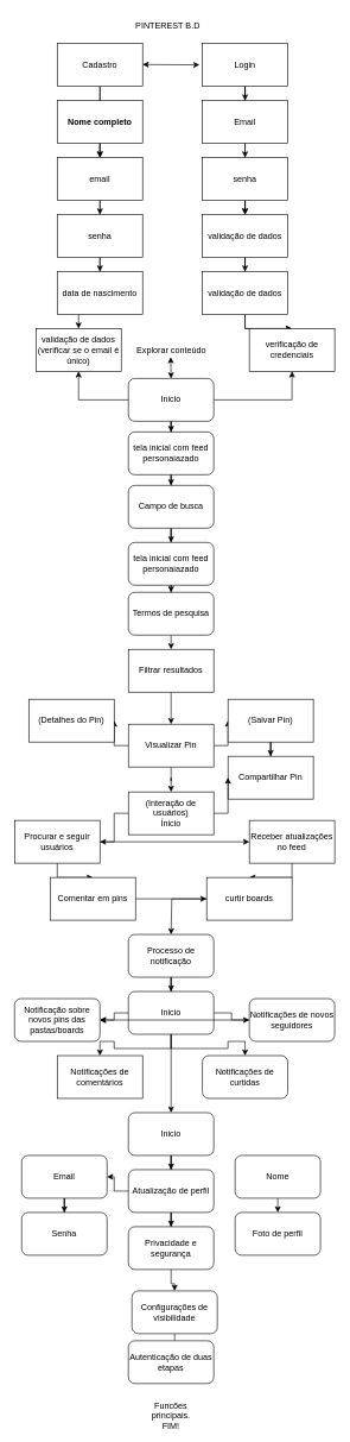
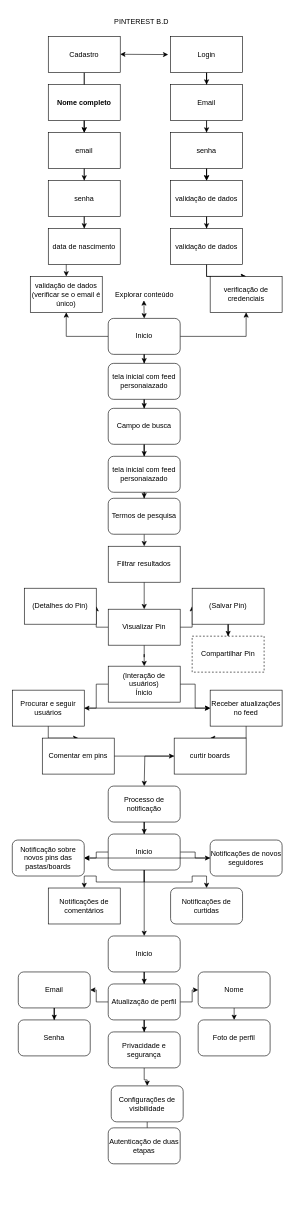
  <mxCell id="0" />
  <mxCell id="1" parent="0" />
  <mxCell id="2" value="" style="edgeStyle=orthogonalEdgeStyle;rounded=0;orthogonalLoop=1;jettySize=auto;html=1;" parent="1" source="4" target="12" edge="1"><mxGeometry relative="1" as="geometry" /></mxCell>
  <mxCell id="3" value="" style="edgeStyle=orthogonalEdgeStyle;rounded=0;orthogonalLoop=1;jettySize=auto;html=1;" parent="1" source="4" target="12" edge="1"><mxGeometry relative="1" as="geometry" /></mxCell>
  <mxCell id="4" value="Cadastro" style="rounded=0;whiteSpace=wrap;html=1;" parent="1" vertex="1"><mxGeometry x="80" y="60" width="120" height="60" as="geometry" /></mxCell>
  <mxCell id="5" value="" style="endArrow=classic;startArrow=classic;html=1;rounded=0;entryX=0.485;entryY=0.4;entryDx=0;entryDy=0;entryPerimeter=0;" parent="1" edge="1"><mxGeometry width="50" height="50" relative="1" as="geometry"><mxPoint x="280" y="90" as="sourcePoint" /><mxPoint x="200" y="89.5" as="targetPoint" /></mxGeometry></mxCell>
  <mxCell id="6" value="" style="edgeStyle=orthogonalEdgeStyle;rounded=0;orthogonalLoop=1;jettySize=auto;html=1;" parent="1" source="8" target="18" edge="1"><mxGeometry relative="1" as="geometry" /></mxCell>
  <mxCell id="7" value="" style="edgeStyle=orthogonalEdgeStyle;rounded=0;orthogonalLoop=1;jettySize=auto;html=1;" parent="1" source="8" target="20" edge="1"><mxGeometry relative="1" as="geometry" /></mxCell>
  <mxCell id="8" value="Login" style="rounded=0;whiteSpace=wrap;html=1;" parent="1" vertex="1"><mxGeometry x="284" y="60" width="120" height="60" as="geometry" /></mxCell>
  <mxCell id="9" value="" style="edgeStyle=orthogonalEdgeStyle;rounded=0;orthogonalLoop=1;jettySize=auto;html=1;" parent="1" source="10" target="14" edge="1"><mxGeometry relative="1" as="geometry" /></mxCell>
  <mxCell id="10" value="&lt;b&gt;Nome completo&lt;/b&gt;" style="rounded=0;whiteSpace=wrap;html=1;" parent="1" vertex="1"><mxGeometry x="80" y="140" width="120" height="60" as="geometry" /></mxCell>
  <mxCell id="11" value="" style="edgeStyle=orthogonalEdgeStyle;rounded=0;orthogonalLoop=1;jettySize=auto;html=1;" parent="1" source="12" target="15" edge="1"><mxGeometry relative="1" as="geometry" /></mxCell>
  <mxCell id="12" value="email" style="rounded=0;whiteSpace=wrap;html=1;" parent="1" vertex="1"><mxGeometry x="80" y="220" width="120" height="60" as="geometry" /></mxCell>
  <mxCell id="13" value="" style="edgeStyle=orthogonalEdgeStyle;rounded=0;orthogonalLoop=1;jettySize=auto;html=1;" parent="1" source="14" target="16" edge="1"><mxGeometry relative="1" as="geometry" /></mxCell>
  <mxCell id="14" value="senha" style="rounded=0;whiteSpace=wrap;html=1;" parent="1" vertex="1"><mxGeometry x="80" y="300" width="120" height="60" as="geometry" /></mxCell>
  <mxCell id="15" value="data de nascimento" style="rounded=0;whiteSpace=wrap;html=1;" parent="1" vertex="1"><mxGeometry x="80" y="380" width="120" height="60" as="geometry" /></mxCell>
  <mxCell id="16" value="validação de dados&lt;div&gt;(verificar se o email é único)&lt;/div&gt;" style="rounded=0;whiteSpace=wrap;html=1;" parent="1" vertex="1"><mxGeometry x="50" y="460" width="120" height="60" as="geometry" /></mxCell>
  <mxCell id="17" value="" style="edgeStyle=orthogonalEdgeStyle;rounded=0;orthogonalLoop=1;jettySize=auto;html=1;" parent="1" source="18" target="22" edge="1"><mxGeometry relative="1" as="geometry" /></mxCell>
  <mxCell id="18" value="Email" style="rounded=0;whiteSpace=wrap;html=1;" parent="1" vertex="1"><mxGeometry x="284" y="140" width="120" height="60" as="geometry" /></mxCell>
  <mxCell id="19" value="" style="edgeStyle=orthogonalEdgeStyle;rounded=0;orthogonalLoop=1;jettySize=auto;html=1;" parent="1" source="20" target="22" edge="1"><mxGeometry relative="1" as="geometry" /></mxCell>
  <mxCell id="20" value="senha" style="rounded=0;whiteSpace=wrap;html=1;" parent="1" vertex="1"><mxGeometry x="284" y="220" width="120" height="60" as="geometry" /></mxCell>
  <mxCell id="21" value="" style="edgeStyle=orthogonalEdgeStyle;rounded=0;orthogonalLoop=1;jettySize=auto;html=1;" parent="1" source="22" target="25" edge="1"><mxGeometry relative="1" as="geometry" /></mxCell>
  <mxCell id="22" value="validação de dados" style="rounded=0;whiteSpace=wrap;html=1;" parent="1" vertex="1"><mxGeometry x="284" y="300" width="120" height="60" as="geometry" /></mxCell>
  <mxCell id="23" value="" style="edgeStyle=orthogonalEdgeStyle;rounded=0;orthogonalLoop=1;jettySize=auto;html=1;" parent="1" source="25" target="26" edge="1"><mxGeometry relative="1" as="geometry" /></mxCell>
  <mxCell id="24" value="" style="edgeStyle=orthogonalEdgeStyle;rounded=0;orthogonalLoop=1;jettySize=auto;html=1;" parent="1" source="25" target="26" edge="1"><mxGeometry relative="1" as="geometry" /></mxCell>
  <mxCell id="25" value="validação de dados" style="rounded=0;whiteSpace=wrap;html=1;" parent="1" vertex="1"><mxGeometry x="284" y="380" width="120" height="60" as="geometry" /></mxCell>
  <mxCell id="26" value="verificação de credenciais" style="rounded=0;whiteSpace=wrap;html=1;" parent="1" vertex="1"><mxGeometry x="350" y="460" width="120" height="60" as="geometry" /></mxCell>
  <mxCell id="27" value="" style="edgeStyle=orthogonalEdgeStyle;rounded=0;orthogonalLoop=1;jettySize=auto;html=1;" parent="1" source="30" target="26" edge="1"><mxGeometry relative="1" as="geometry" /></mxCell>
  <mxCell id="28" value="" style="edgeStyle=orthogonalEdgeStyle;rounded=0;orthogonalLoop=1;jettySize=auto;html=1;" parent="1" source="30" target="16" edge="1"><mxGeometry relative="1" as="geometry" /></mxCell>
  <mxCell id="29" value="" style="edgeStyle=orthogonalEdgeStyle;rounded=0;orthogonalLoop=1;jettySize=auto;html=1;" parent="1" source="30" target="34" edge="1"><mxGeometry relative="1" as="geometry" /></mxCell>
  <mxCell id="30" value="Inicio" style="rounded=1;whiteSpace=wrap;html=1;" parent="1" vertex="1"><mxGeometry x="180" y="530" width="120" height="60" as="geometry" /></mxCell>
  <mxCell id="31" value="Explorar conteúdo" style="text;html=1;align=center;verticalAlign=middle;resizable=0;points=[];autosize=1;strokeColor=none;fillColor=none;" parent="1" vertex="1"><mxGeometry x="180" y="475" width="120" height="30" as="geometry" /></mxCell>
  <mxCell id="32" value="" style="endArrow=classic;startArrow=classic;html=1;rounded=0;" parent="1" edge="1"><mxGeometry width="50" height="50" relative="1" as="geometry"><mxPoint x="240" y="530" as="sourcePoint" /><mxPoint x="239.5" y="500" as="targetPoint" /></mxGeometry></mxCell>
  <mxCell id="33" value="" style="edgeStyle=orthogonalEdgeStyle;rounded=0;orthogonalLoop=1;jettySize=auto;html=1;" parent="1" source="34" target="36" edge="1"><mxGeometry relative="1" as="geometry" /></mxCell>
  <mxCell id="34" value="tela inicial com feed personaiazado" style="rounded=1;whiteSpace=wrap;html=1;" parent="1" vertex="1"><mxGeometry x="180" y="605" width="120" height="60" as="geometry" /></mxCell>
  <mxCell id="35" value="" style="edgeStyle=orthogonalEdgeStyle;rounded=0;orthogonalLoop=1;jettySize=auto;html=1;" parent="1" source="36" target="38" edge="1"><mxGeometry relative="1" as="geometry" /></mxCell>
  <mxCell id="36" value="Campo de busca" style="rounded=1;whiteSpace=wrap;html=1;" parent="1" vertex="1"><mxGeometry x="180" y="680" width="120" height="60" as="geometry" /></mxCell>
  <mxCell id="37" value="" style="edgeStyle=orthogonalEdgeStyle;rounded=0;orthogonalLoop=1;jettySize=auto;html=1;" parent="1" source="38" target="40" edge="1"><mxGeometry relative="1" as="geometry" /></mxCell>
  <mxCell id="38" value="tela inicial com feed personaiazado" style="rounded=1;whiteSpace=wrap;html=1;" parent="1" vertex="1"><mxGeometry x="180" y="760" width="120" height="60" as="geometry" /></mxCell>
  <mxCell id="39" style="edgeStyle=orthogonalEdgeStyle;rounded=0;orthogonalLoop=1;jettySize=auto;html=1;" parent="1" source="40" edge="1"><mxGeometry relative="1" as="geometry"><mxPoint x="240" y="910" as="targetPoint" /></mxGeometry></mxCell>
  <mxCell id="40" value="Termos de pesquisa" style="rounded=1;whiteSpace=wrap;html=1;" parent="1" vertex="1"><mxGeometry x="180" y="830" width="120" height="60" as="geometry" /></mxCell>
  <mxCell id="41" value="" style="edgeStyle=orthogonalEdgeStyle;rounded=0;orthogonalLoop=1;jettySize=auto;html=1;" parent="1" source="42" target="46" edge="1"><mxGeometry relative="1" as="geometry" /></mxCell>
  <mxCell id="42" value="Filtrar resultados" style="rounded=0;whiteSpace=wrap;html=1;" parent="1" vertex="1"><mxGeometry x="180" y="910" width="120" height="60" as="geometry" /></mxCell>
  <mxCell id="43" value="" style="edgeStyle=orthogonalEdgeStyle;rounded=0;orthogonalLoop=1;jettySize=auto;html=1;" parent="1" source="46" target="49" edge="1"><mxGeometry relative="1" as="geometry" /></mxCell>
  <mxCell id="44" value="" style="edgeStyle=orthogonalEdgeStyle;rounded=0;orthogonalLoop=1;jettySize=auto;html=1;" parent="1" source="46" target="50" edge="1"><mxGeometry relative="1" as="geometry" /></mxCell>
  <mxCell id="45" value="" style="edgeStyle=orthogonalEdgeStyle;rounded=0;orthogonalLoop=1;jettySize=auto;html=1;" parent="1" source="46" target="54" edge="1"><mxGeometry relative="1" as="geometry" /></mxCell>
  <mxCell id="46" value="Visualizar Pin" style="rounded=0;whiteSpace=wrap;html=1;" parent="1" vertex="1"><mxGeometry x="180" y="1015" width="120" height="60" as="geometry" /></mxCell>
  <mxCell id="47" value="PINTEREST B.D" style="text;html=1;align=center;verticalAlign=middle;resizable=0;points=[];autosize=1;strokeColor=none;fillColor=none;" parent="1" vertex="1"><mxGeometry x="180" width="110" height="30" as="geometry" y="20" /></mxCell>
  <mxCell id="48" value="" style="edgeStyle=orthogonalEdgeStyle;rounded=0;orthogonalLoop=1;jettySize=auto;html=1;" parent="1" source="49" target="51" edge="1"><mxGeometry relative="1" as="geometry" /></mxCell>
  <mxCell id="49" value="(Salvar Pin)" style="rounded=0;whiteSpace=wrap;html=1;" parent="1" vertex="1"><mxGeometry x="320" y="980" width="120" height="60" as="geometry" /></mxCell>
  <mxCell id="50" value="(Detalhes do Pin)" style="rounded=0;whiteSpace=wrap;html=1;" parent="1" vertex="1"><mxGeometry x="40" y="980" width="120" height="60" as="geometry" /></mxCell>
- <mxCell id="51" value="Compartilhar Pin" style="rounded=0;whiteSpace=wrap;html=1;" parent="1" vertex="1"><mxGeometry x="320" y="1060" width="120" height="60" as="geometry" /></mxCell>
+ <mxCell id="51" value="Compartilhar Pin" style="rounded=0;whiteSpace=wrap;html=1;dashed=1;" parent="1" vertex="1"><mxGeometry x="320" y="1060" width="120" height="60" as="geometry" /></mxCell>
  <mxCell id="52" value="" style="edgeStyle=orthogonalEdgeStyle;rounded=0;orthogonalLoop=1;jettySize=auto;html=1;" edge="1" parent="1" source="54" target="57"><mxGeometry relative="1" as="geometry" /></mxCell>
- <mxCell id="53" value="" style="edgeStyle=orthogonalEdgeStyle;rounded=0;orthogonalLoop=1;jettySize=auto;html=1;" edge="1" parent="1" source="54" target="51"><mxGeometry relative="1" as="geometry" /></mxCell>
+ <mxCell id="53" value="" style="edgeStyle=orthogonalEdgeStyle;rounded=0;orthogonalLoop=1;jettySize=auto;html=1;" edge="1" parent="1" source="54" target="59"><mxGeometry relative="1" as="geometry" /></mxCell>
  <mxCell id="54" value="(Interação de usuários)&lt;div&gt;Ínicio&lt;/div&gt;" style="rounded=0;whiteSpace=wrap;html=1;" parent="1" vertex="1"><mxGeometry x="180" y="1110" width="120" height="60" as="geometry" /></mxCell>
  <mxCell id="55" value="" style="edgeStyle=orthogonalEdgeStyle;rounded=0;orthogonalLoop=1;jettySize=auto;html=1;" parent="1" source="57" target="59" edge="1"><mxGeometry relative="1" as="geometry" /></mxCell>
  <mxCell id="56" value="" style="edgeStyle=orthogonalEdgeStyle;rounded=0;orthogonalLoop=1;jettySize=auto;html=1;" edge="1" parent="1" source="57" target="61"><mxGeometry relative="1" as="geometry" /></mxCell>
  <mxCell id="57" value="Procurar e seguir usuários" style="rounded=0;whiteSpace=wrap;html=1;" parent="1" vertex="1"><mxGeometry x="20" y="1150" width="120" height="60" as="geometry" /></mxCell>
  <mxCell id="58" value="" style="edgeStyle=orthogonalEdgeStyle;rounded=0;orthogonalLoop=1;jettySize=auto;html=1;" edge="1" parent="1" source="59" target="63"><mxGeometry relative="1" as="geometry" /></mxCell>
  <mxCell id="59" value="Receber atualizações no feed" style="rounded=0;whiteSpace=wrap;html=1;" parent="1" vertex="1"><mxGeometry x="350" y="1150" width="120" height="60" as="geometry" /></mxCell>
  <mxCell id="60" value="" style="edgeStyle=orthogonalEdgeStyle;rounded=0;orthogonalLoop=1;jettySize=auto;html=1;" parent="1" source="61" target="63" edge="1"><mxGeometry relative="1" as="geometry" /></mxCell>
  <mxCell id="61" value="Comentar em pins" style="rounded=0;whiteSpace=wrap;html=1;" parent="1" vertex="1"><mxGeometry x="70" y="1230" width="120" height="60" as="geometry" /></mxCell>
  <mxCell id="62" value="" style="edgeStyle=orthogonalEdgeStyle;rounded=0;orthogonalLoop=1;jettySize=auto;html=1;" parent="1" source="63" edge="1"><mxGeometry relative="1" as="geometry"><mxPoint x="240" y="1310" as="targetPoint" /><Array as="points"><mxPoint x="241" y="1260" /></Array></mxGeometry></mxCell>
  <mxCell id="63" value="curtir boards" style="rounded=0;whiteSpace=wrap;html=1;" parent="1" vertex="1"><mxGeometry x="290" y="1230" width="120" height="60" as="geometry" /></mxCell>
  <mxCell id="64" value="" style="edgeStyle=orthogonalEdgeStyle;rounded=0;orthogonalLoop=1;jettySize=auto;html=1;" edge="1" parent="1" source="65" target="71"><mxGeometry relative="1" as="geometry" /></mxCell>
  <mxCell id="65" value="Processo de notificação" style="rounded=1;whiteSpace=wrap;html=1;" vertex="1" parent="1"><mxGeometry x="180" y="1310" width="120" height="60" as="geometry" /></mxCell>
  <mxCell id="66" value="" style="edgeStyle=orthogonalEdgeStyle;rounded=0;orthogonalLoop=1;jettySize=auto;html=1;" edge="1" parent="1" source="71" target="73"><mxGeometry relative="1" as="geometry" /></mxCell>
  <mxCell id="67" value="" style="edgeStyle=orthogonalEdgeStyle;rounded=0;orthogonalLoop=1;jettySize=auto;html=1;" edge="1" parent="1" source="71" target="74"><mxGeometry relative="1" as="geometry" /></mxCell>
  <mxCell id="68" value="" style="edgeStyle=orthogonalEdgeStyle;rounded=0;orthogonalLoop=1;jettySize=auto;html=1;" edge="1" parent="1" source="71" target="75"><mxGeometry relative="1" as="geometry" /></mxCell>
  <mxCell id="69" value="" style="edgeStyle=orthogonalEdgeStyle;rounded=0;orthogonalLoop=1;jettySize=auto;html=1;" edge="1" parent="1" source="71" target="76"><mxGeometry relative="1" as="geometry" /></mxCell>
  <mxCell id="70" value="" style="edgeStyle=orthogonalEdgeStyle;rounded=0;orthogonalLoop=1;jettySize=auto;html=1;" edge="1" parent="1" source="71" target="78"><mxGeometry relative="1" as="geometry" /></mxCell>
  <mxCell id="71" value="Inicio" style="rounded=1;whiteSpace=wrap;html=1;" vertex="1" parent="1"><mxGeometry x="180" y="1390" width="120" height="60" as="geometry" /></mxCell>
  <mxCell id="72" value="" style="edgeStyle=orthogonalEdgeStyle;rounded=0;orthogonalLoop=1;jettySize=auto;html=1;" edge="1" parent="1" source="73" target="74"><mxGeometry relative="1" as="geometry" /></mxCell>
  <mxCell id="73" value="Notificações de novos seguidores" style="rounded=1;whiteSpace=wrap;html=1;" vertex="1" parent="1"><mxGeometry x="350" y="1400" width="120" height="60" as="geometry" /></mxCell>
  <mxCell id="74" value="Notificação sobre novos pins das pastas/boards" style="rounded=1;whiteSpace=wrap;html=1;" vertex="1" parent="1"><mxGeometry x="20" y="1400" width="120" height="60" as="geometry" /></mxCell>
  <mxCell id="75" value="Notificações de comentários" style="rounded=0;whiteSpace=wrap;html=1;" vertex="1" parent="1"><mxGeometry x="80" y="1480" width="120" height="60" as="geometry" /></mxCell>
  <mxCell id="76" value="Notificações de curtidas" style="rounded=1;whiteSpace=wrap;html=1;" vertex="1" parent="1"><mxGeometry x="284" y="1480" width="120" height="60" as="geometry" /></mxCell>
  <mxCell id="77" value="" style="edgeStyle=orthogonalEdgeStyle;rounded=0;orthogonalLoop=1;jettySize=auto;html=1;" edge="1" parent="1" source="78" target="82"><mxGeometry relative="1" as="geometry" /></mxCell>
  <mxCell id="78" value="Inicio" style="rounded=1;whiteSpace=wrap;html=1;" vertex="1" parent="1"><mxGeometry x="180" y="1560" width="120" height="60" as="geometry" /></mxCell>
+ <mxCell id="79" value="" style="edgeStyle=orthogonalEdgeStyle;rounded=0;orthogonalLoop=1;jettySize=auto;html=1;" edge="1" parent="1" source="82" target="84"><mxGeometry relative="1" as="geometry" /></mxCell>
  <mxCell id="80" value="" style="edgeStyle=orthogonalEdgeStyle;rounded=0;orthogonalLoop=1;jettySize=auto;html=1;" edge="1" parent="1" source="82" target="86"><mxGeometry relative="1" as="geometry" /></mxCell>
  <mxCell id="81" value="" style="edgeStyle=orthogonalEdgeStyle;rounded=0;orthogonalLoop=1;jettySize=auto;html=1;" edge="1" parent="1" source="82" target="90"><mxGeometry relative="1" as="geometry" /></mxCell>
  <mxCell id="82" value="Atualização de perfil" style="rounded=1;whiteSpace=wrap;html=1;" vertex="1" parent="1"><mxGeometry x="180" y="1640" width="120" height="60" as="geometry" /></mxCell>
  <mxCell id="83" value="" style="edgeStyle=orthogonalEdgeStyle;rounded=0;orthogonalLoop=1;jettySize=auto;html=1;" edge="1" parent="1" source="84"><mxGeometry relative="1" as="geometry"><mxPoint x="390" y="1700" as="targetPoint" /></mxGeometry></mxCell>
  <mxCell id="84" value="Nome" style="rounded=1;whiteSpace=wrap;html=1;" vertex="1" parent="1"><mxGeometry x="330" y="1620" width="120" height="60" as="geometry" /></mxCell>
  <mxCell id="85" value="" style="edgeStyle=orthogonalEdgeStyle;rounded=0;orthogonalLoop=1;jettySize=auto;html=1;" edge="1" parent="1" source="86" target="87"><mxGeometry relative="1" as="geometry" /></mxCell>
  <mxCell id="86" value="Email" style="rounded=1;whiteSpace=wrap;html=1;" vertex="1" parent="1"><mxGeometry x="30" y="1620" width="120" height="60" as="geometry" /></mxCell>
  <mxCell id="87" value="Senha" style="rounded=1;whiteSpace=wrap;html=1;" vertex="1" parent="1"><mxGeometry x="30" y="1700" width="120" height="60" as="geometry" /></mxCell>
  <mxCell id="88" value="Foto de perfil" style="rounded=1;whiteSpace=wrap;html=1;" vertex="1" parent="1"><mxGeometry x="330" y="1700" width="120" height="60" as="geometry" /></mxCell>
  <mxCell id="89" value="" style="edgeStyle=orthogonalEdgeStyle;rounded=0;orthogonalLoop=1;jettySize=auto;html=1;" edge="1" parent="1" source="90" target="92"><mxGeometry relative="1" as="geometry" /></mxCell>
  <mxCell id="90" value="Privacidade e segurança" style="rounded=1;whiteSpace=wrap;html=1;" vertex="1" parent="1"><mxGeometry x="180" y="1720" width="120" height="60" as="geometry" /></mxCell>
  <mxCell id="91" value="" style="edgeStyle=orthogonalEdgeStyle;rounded=0;orthogonalLoop=1;jettySize=auto;html=1;" edge="1" parent="1" source="92" target="93"><mxGeometry relative="1" as="geometry" /></mxCell>
  <mxCell id="92" value="Configurações de visibilidade" style="rounded=1;whiteSpace=wrap;html=1;" vertex="1" parent="1"><mxGeometry x="185" y="1810" width="120" height="60" as="geometry" /></mxCell>
  <mxCell id="93" value="Autenticação de duas etapas" style="rounded=1;whiteSpace=wrap;html=1;" vertex="1" parent="1"><mxGeometry x="180" y="1880" width="120" height="60" as="geometry" /></mxCell>
- <mxCell id="94" value="Funcões principais.&lt;br&gt;FIM!" style="text;strokeColor=none;align=center;fillColor=none;html=1;verticalAlign=middle;whiteSpace=wrap;rounded=0;" vertex="1" parent="1"><mxGeometry x="210" y="1970" width="60" height="30" as="geometry" /></mxCell>
